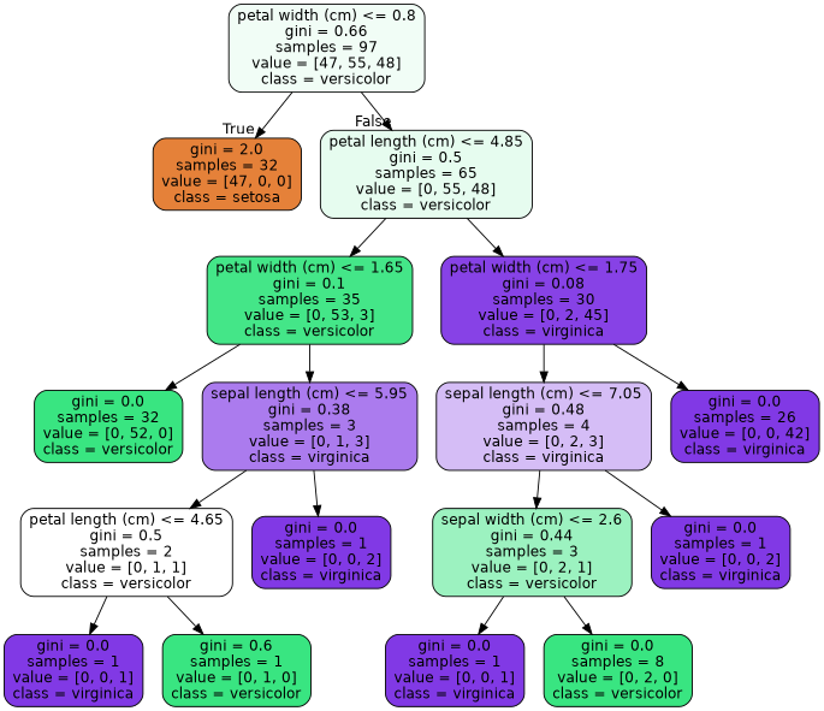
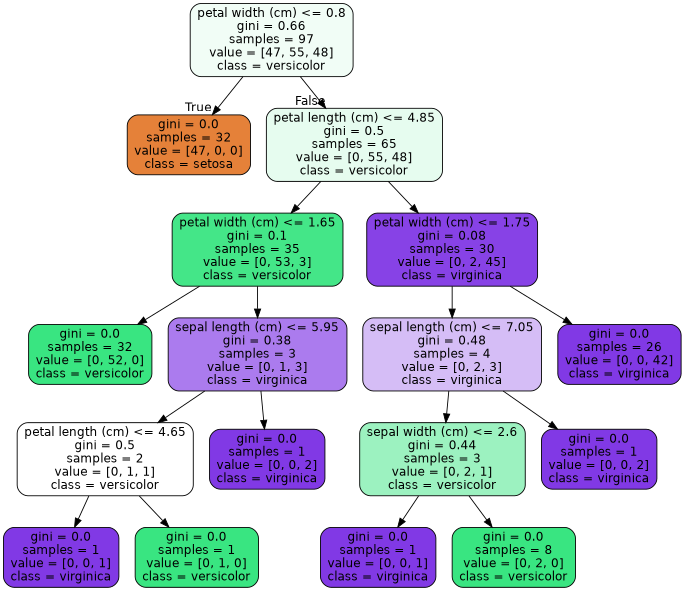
  digraph {
    node [color=black fillcolor="#8139e5" fontname=helvetica shape=box style="filled, rounded"]
    edge [fontname=helvetica]
    n1 [fillcolor="#f1fdf6" label="petal width (cm) <= 0.8\ngini = 0.66\nsamples = 97\nvalue = [47, 55, 48]\nclass = versicolor"]
-   n2 [fillcolor="#e58139" label="gini = 2.0\nsamples = 32\nvalue = [47, 0, 0]\nclass = setosa"]
+   n2 [fillcolor="#e58139" label="gini = 0.0\nsamples = 32\nvalue = [47, 0, 0]\nclass = setosa"]
    n3 [fillcolor="#e6fcef" label="petal length (cm) <= 4.85\ngini = 0.5\nsamples = 65\nvalue = [0, 55, 48]\nclass = versicolor"]
    n4 [fillcolor="#44e688" label="petal width (cm) <= 1.65\ngini = 0.1\nsamples = 35\nvalue = [0, 53, 3]\nclass = versicolor"]
    n5 [fillcolor="#8742e6" label="petal width (cm) <= 1.75\ngini = 0.08\nsamples = 30\nvalue = [0, 2, 45]\nclass = virginica"]
    n6 [fillcolor="#39e581" label="gini = 0.0\nsamples = 32\nvalue = [0, 52, 0]\nclass = versicolor"]
    n7 [fillcolor="#ab7bee" label="sepal length (cm) <= 5.95\ngini = 0.38\nsamples = 3\nvalue = [0, 1, 3]\nclass = virginica"]
    n8 [fillcolor="#d5bdf6" label="sepal length (cm) <= 7.05\ngini = 0.48\nsamples = 4\nvalue = [0, 2, 3]\nclass = virginica"]
    n9 [label="gini = 0.0\nsamples = 26\nvalue = [0, 0, 42]\nclass = virginica"]
    n10 [fillcolor="#ffffff" label="petal length (cm) <= 4.65\ngini = 0.5\nsamples = 2\nvalue = [0, 1, 1]\nclass = versicolor"]
    n11 [label="gini = 0.0\nsamples = 1\nvalue = [0, 0, 2]\nclass = virginica"]
    n12 [label="gini = 0.0\nsamples = 1\nvalue = [0, 0, 1]\nclass = virginica"]
-   n13 [fillcolor="#39e581" label="gini = 0.6\nsamples = 1\nvalue = [0, 1, 0]\nclass = versicolor"]
+   n13 [fillcolor="#39e581" label="gini = 0.0\nsamples = 1\nvalue = [0, 1, 0]\nclass = versicolor"]
    n14 [fillcolor="#9cf2c0" label="sepal width (cm) <= 2.6\ngini = 0.44\nsamples = 3\nvalue = [0, 2, 1]\nclass = versicolor"]
    n15 [label="gini = 0.0\nsamples = 1\nvalue = [0, 0, 2]\nclass = virginica"]
    n16 [label="gini = 0.0\nsamples = 1\nvalue = [0, 0, 1]\nclass = virginica"]
    n17 [fillcolor="#39e581" label="gini = 0.0\nsamples = 8\nvalue = [0, 2, 0]\nclass = versicolor"]
    n1 -> n2 [headlabel=True labelangle=45 labeldistance=2.5]
    n1 -> n3 [headlabel=False labelangle=-45 labeldistance=2.5]
    n3 -> n4
    n3 -> n5
    n4 -> n6
    n4 -> n7
    n5 -> n8
    n5 -> n9
    n7 -> n10
    n7 -> n11
    n8 -> n14
    n8 -> n15
    n10 -> n12
    n10 -> n13
    n14 -> n16
    n14 -> n17
  }
